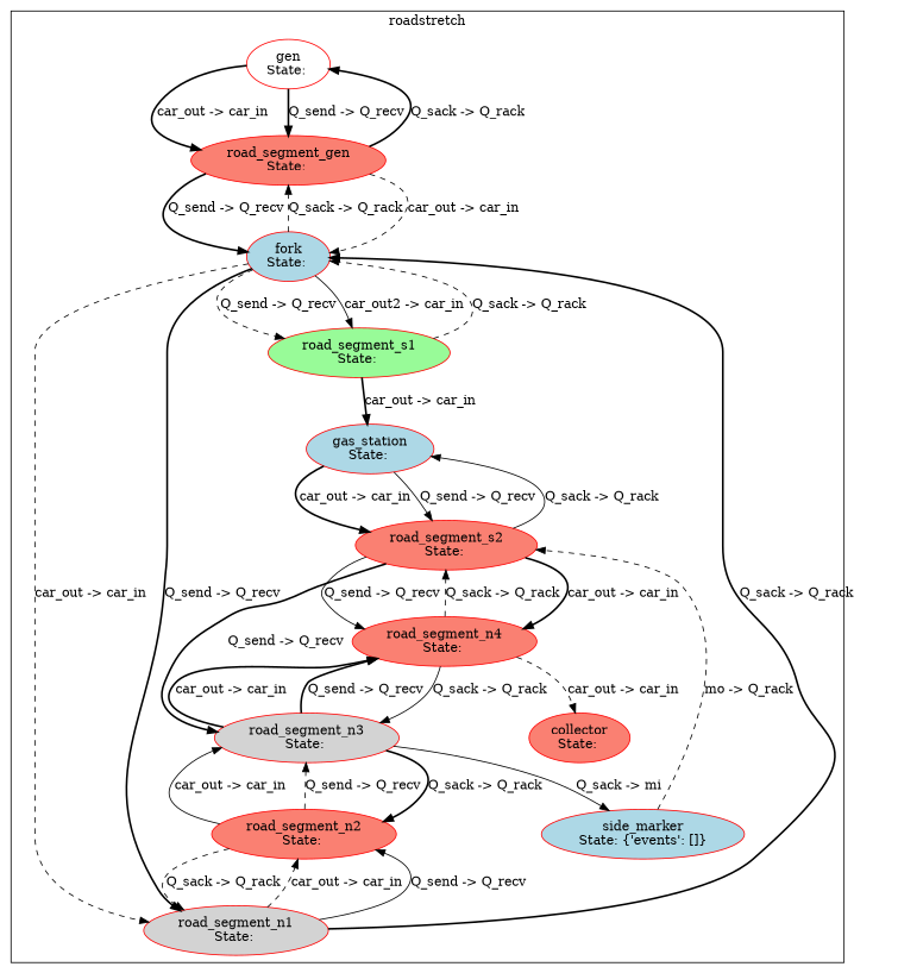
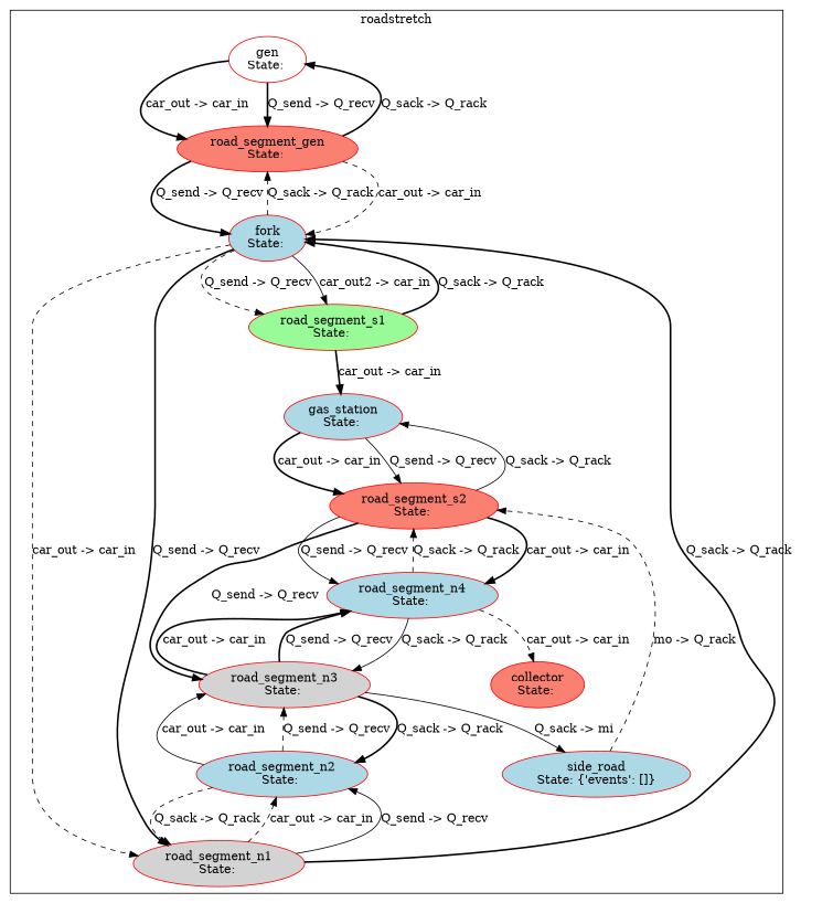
  digraph {
    node [color=red fillcolor=lightblue style=filled]
    edge [style=bold]
    n1 [fillcolor=white label="gen\nState: "]
    n2 [label="fork\nState: "]
    n3 [fillcolor=salmon label="collector\nState: "]
-   n4 [label="side_marker\nState: {'events': []}"]
+   n4 [label="side_road\nState: {'events': []}"]
    n5 [label="gas_station\nState: "]
    n6 [fillcolor=salmon label="road_segment_gen\nState: "]
    n7 [fillcolor=lightgrey label="road_segment_n1\nState: "]
-   n8 [fillcolor=salmon label="road_segment_n2\nState: "]
+   n8 [label="road_segment_n2\nState: "]
    n9 [fillcolor=lightgrey label="road_segment_n3\nState: "]
-   n10 [fillcolor=salmon label="road_segment_n4\nState: "]
+   n10 [label="road_segment_n4\nState: "]
    n11 [fillcolor=palegreen label="road_segment_s1\nState: "]
    n12 [fillcolor=salmon label="road_segment_s2\nState: "]
    subgraph cluster_1 {
      color=black
      label=roadstretch
      n1
      n2
      n3
      n4
      n5
      n6
      n7
      n8
      n9
      n10
      n11
      n12
    }
    n1 -> n6 [label="car_out -> car_in"]
    n1 -> n6 [label="Q_send -> Q_recv"]
    n2 -> n6 [label="Q_sack -> Q_rack" style=dashed]
    n2 -> n7 [label="car_out -> car_in" style=dashed]
    n2 -> n7 [label="Q_send -> Q_recv"]
    n2 -> n11 [label="Q_send -> Q_recv" style=dashed]
    n2 -> n11 [label="car_out2 -> car_in" style=solid]
    n4 -> n12 [label="mo -> Q_rack" style=dashed]
    n5 -> n12 [label="car_out -> car_in"]
    n5 -> n12 [label="Q_send -> Q_recv" style=solid]
    n6 -> n1 [label="Q_sack -> Q_rack"]
    n6 -> n2 [label="car_out -> car_in" style=dashed]
    n6 -> n2 [label="Q_send -> Q_recv"]
    n7 -> n2 [label="Q_sack -> Q_rack"]
    n7 -> n8 [label="car_out -> car_in" style=dashed]
    n7 -> n8 [label="Q_send -> Q_recv" style=solid]
    n8 -> n7 [label="Q_sack -> Q_rack" style=dashed]
    n8 -> n9 [label="car_out -> car_in" style=solid]
    n8 -> n9 [label="Q_send -> Q_recv" style=dashed]
    n9 -> n4 [label="Q_sack -> mi" style=solid]
    n9 -> n8 [label="Q_sack -> Q_rack"]
    n9 -> n10 [label="car_out -> car_in"]
    n9 -> n10 [label="Q_send -> Q_recv"]
    n10 -> n3 [label="car_out -> car_in" style=dashed]
    n10 -> n9 [label="Q_sack -> Q_rack" style=solid]
    n10 -> n12 [label="Q_sack -> Q_rack" style=dashed]
-   n11 -> n2 [label="Q_sack -> Q_rack" style=dashed]
+   n11 -> n2 [label="Q_sack -> Q_rack"]
    n11 -> n5 [label="car_out -> car_in"]
    n12 -> n5 [label="Q_sack -> Q_rack" style=solid]
    n12 -> n9 [label="Q_send -> Q_recv"]
    n12 -> n10 [label="car_out -> car_in"]
    n12 -> n10 [label="Q_send -> Q_recv" style=solid]
  }
